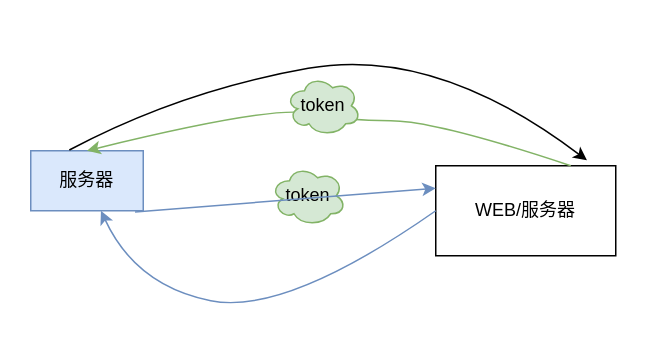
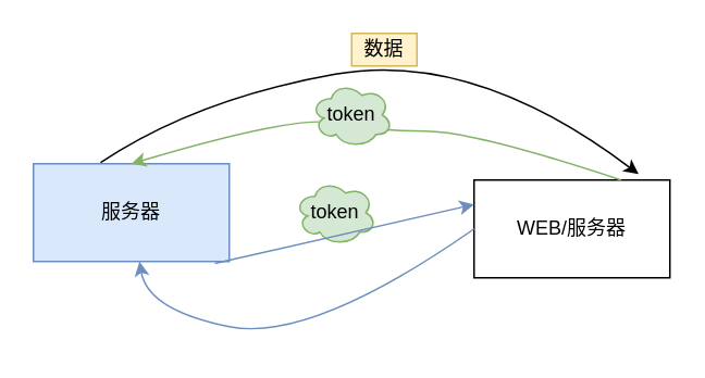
  <mxCell id="0" />
  <mxCell id="1" parent="0" />
- <mxCell id="2" value="服务器" style="rounded=0;whiteSpace=wrap;html=1;fillColor=#dae8fc;strokeColor=#6c8ebf;" vertex="1" parent="1"><mxGeometry x="20" y="100" width="75" height="40" as="geometry" /></mxCell>
+ <mxCell id="2" value="服务器" style="rounded=0;whiteSpace=wrap;html=1;fillColor=#dae8fc;strokeColor=#6c8ebf;" vertex="1" parent="1"><mxGeometry x="20" y="100" width="120" height="60" as="geometry" /></mxCell>
  <mxCell id="3" value="WEB/服务器" style="rounded=0;whiteSpace=wrap;html=1;" vertex="1" parent="1"><mxGeometry x="290" y="110" width="120" height="60" as="geometry" /></mxCell>
  <mxCell id="4" value="" style="curved=1;endArrow=classic;html=1;exitX=0;exitY=0.5;exitDx=0;exitDy=0;fillColor=#dae8fc;strokeColor=#6c8ebf;" edge="1" parent="1" source="3" target="2"><mxGeometry width="50" height="50" relative="1" as="geometry"><mxPoint x="-20" y="400" as="sourcePoint" /><mxPoint x="30" y="350" as="targetPoint" /><Array as="points"><mxPoint x="190" y="210" /><mxPoint x="90" y="190" /></Array></mxGeometry></mxCell>
  <mxCell id="5" value="token" style="ellipse;shape=cloud;whiteSpace=wrap;html=1;fillColor=#d5e8d4;strokeColor=#82b366;" vertex="1" parent="1"><mxGeometry x="180" y="110" width="50" height="40" as="geometry" /></mxCell>
  <mxCell id="6" value="" style="curved=1;endArrow=classic;html=1;exitX=0.927;exitY=1.02;exitDx=0;exitDy=0;exitPerimeter=0;entryX=0;entryY=0.25;entryDx=0;entryDy=0;fillColor=#dae8fc;strokeColor=#6c8ebf;" edge="1" parent="1" source="2" target="3"><mxGeometry width="50" height="50" relative="1" as="geometry"><mxPoint x="131" y="161" as="sourcePoint" /><mxPoint x="290" y="125" as="targetPoint" /><Array as="points" /></mxGeometry></mxCell>
  <mxCell id="7" value="" style="curved=1;endArrow=classic;html=1;entryX=0.5;entryY=0;entryDx=0;entryDy=0;exitX=0.75;exitY=0;exitDx=0;exitDy=0;fillColor=#d5e8d4;strokeColor=#82b366;" edge="1" parent="1" source="3" target="2"><mxGeometry width="50" height="50" relative="1" as="geometry"><mxPoint x="20" y="270" as="sourcePoint" /><mxPoint x="70" y="220" as="targetPoint" /><Array as="points"><mxPoint x="290" y="80" /><mxPoint x="230" y="80" /><mxPoint x="180" y="70" /></Array></mxGeometry></mxCell>
  <mxCell id="8" value="token" style="ellipse;shape=cloud;whiteSpace=wrap;html=1;fillColor=#d5e8d4;strokeColor=#82b366;" vertex="1" parent="1"><mxGeometry x="190" y="50" width="50" height="40" as="geometry" /></mxCell>
  <mxCell id="9" value="" style="curved=1;endArrow=classic;html=1;entryX=0.84;entryY=-0.06;entryDx=0;entryDy=0;entryPerimeter=0;exitX=0.343;exitY=-0.013;exitDx=0;exitDy=0;exitPerimeter=0;" edge="1" parent="1" source="2" target="3"><mxGeometry width="50" height="50" relative="1" as="geometry"><mxPoint x="20" y="270" as="sourcePoint" /><mxPoint x="70" y="220" as="targetPoint" /><Array as="points"><mxPoint x="120" y="60" /><mxPoint x="290" y="30" /></Array></mxGeometry></mxCell>
+ <mxCell id="10" value="数据" style="text;html=1;strokeColor=#d6b656;fillColor=#fff2cc;align=center;verticalAlign=middle;whiteSpace=wrap;rounded=0;" vertex="1" parent="1"><mxGeometry x="215" y="20" width="40" height="20" as="geometry" /></mxCell>
